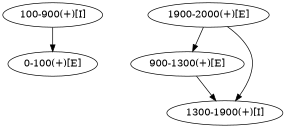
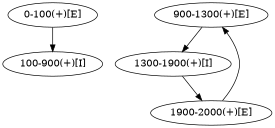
  strict digraph {
    "0-100(+)[E]" [ids="G1.1.1"]
    "100-900(+)[I]" [ids="G1.1"]
    "900-1300(+)[E]" [ids="G1.1.2,G2.1.1,G3.1.1"]
    "1300-1900(+)[I]" [ids="G3.1"]
    "1900-2000(+)[E]" [ids="G3.1.2"]
-   "100-900(+)[I]" -> "0-100(+)[E]"
+   "0-100(+)[E]" -> "100-900(+)[I]"
    "900-1300(+)[E]" -> "1300-1900(+)[I]"
-   "1900-2000(+)[E]" -> "1300-1900(+)[I]"
+   "1300-1900(+)[I]" -> "1900-2000(+)[E]"
    "1900-2000(+)[E]" -> "900-1300(+)[E]"
  }
